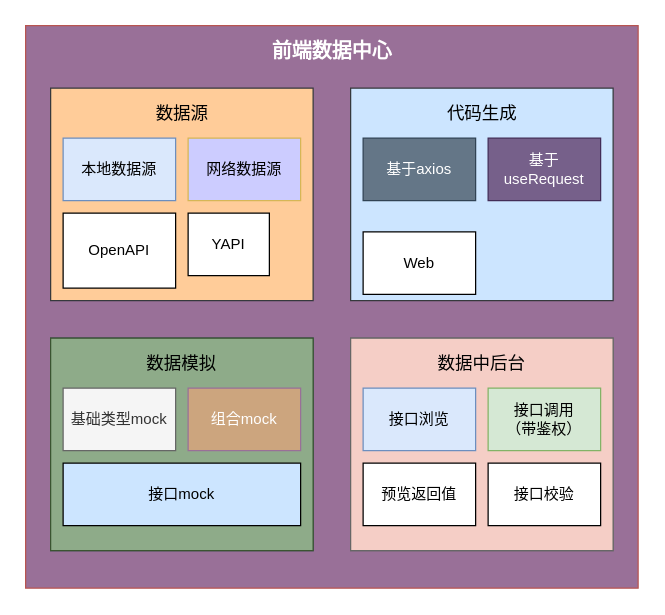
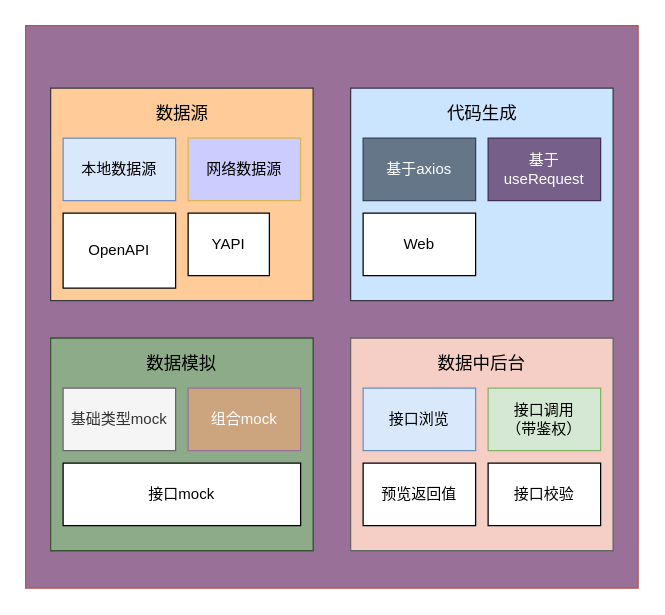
  <mxCell id="0" />
  <mxCell id="1" parent="0" />
  <mxCell id="2" value="" style="rounded=0;whiteSpace=wrap;html=1;fontSize=14;strokeColor=#b85450;fillColor=#997098;" vertex="1" parent="1"><mxGeometry x="20" y="20" width="490" height="450" as="geometry" /></mxCell>
  <mxCell id="3" value="" style="group;fontSize=17;" vertex="1" connectable="0" parent="1"><mxGeometry x="40" y="70" width="210" height="170" as="geometry" /></mxCell>
  <mxCell id="4" value="" style="rounded=0;whiteSpace=wrap;html=1;fillColor=#ffcc99;strokeColor=#36393d;" vertex="1" parent="3"><mxGeometry width="210" height="170" as="geometry" /></mxCell>
  <mxCell id="5" value="数据源" style="text;html=1;align=center;verticalAlign=middle;whiteSpace=wrap;rounded=0;fontColor=#000000;fontSize=14;" vertex="1" parent="3"><mxGeometry x="82.5" y="10" width="45" height="20" as="geometry" /></mxCell>
  <mxCell id="6" value="本地数据源" style="rounded=0;whiteSpace=wrap;html=1;fillColor=#dae8fc;strokeColor=#6c8ebf;fontColor=#000000;" vertex="1" parent="3"><mxGeometry x="10" y="40" width="90" height="50" as="geometry" /></mxCell>
  <mxCell id="7" value="网络数据源" style="rounded=0;whiteSpace=wrap;html=1;strokeColor=#d6b656;fontColor=#000000;fillColor=#CCCCFF;" vertex="1" parent="3"><mxGeometry x="110" y="40" width="90" height="50" as="geometry" /></mxCell>
  <mxCell id="8" value="OpenAPI" style="rounded=0;whiteSpace=wrap;html=1;" vertex="1" parent="3"><mxGeometry x="10" y="100" width="90" height="60" as="geometry" /></mxCell>
  <mxCell id="9" value="YAPI" style="rounded=0;whiteSpace=wrap;html=1;" vertex="1" parent="3"><mxGeometry x="110" y="100" width="65" height="50" as="geometry" /></mxCell>
  <mxCell id="10" value="" style="group;fontSize=14;" vertex="1" connectable="0" parent="1"><mxGeometry x="280" y="70" width="210" height="170" as="geometry" /></mxCell>
  <mxCell id="11" value="" style="rounded=0;whiteSpace=wrap;html=1;fillColor=#cce5ff;strokeColor=#36393d;" vertex="1" parent="10"><mxGeometry width="210" height="170" as="geometry" /></mxCell>
  <mxCell id="12" value="代码生成" style="text;html=1;align=center;verticalAlign=middle;whiteSpace=wrap;rounded=0;fontColor=#000000;fontSize=14;" vertex="1" parent="10"><mxGeometry x="68.75" y="10" width="72.5" height="20" as="geometry" /></mxCell>
  <mxCell id="13" value="基于axios" style="rounded=0;whiteSpace=wrap;html=1;fillColor=#647687;strokeColor=#314354;fontColor=#ffffff;" vertex="1" parent="10"><mxGeometry x="10" y="40" width="90" height="50" as="geometry" /></mxCell>
  <mxCell id="14" value="基于useRequest" style="rounded=0;whiteSpace=wrap;html=1;fillColor=#76608a;fontColor=#ffffff;strokeColor=#432D57;" vertex="1" parent="10"><mxGeometry x="110" y="40" width="90" height="50" as="geometry" /></mxCell>
- <mxCell id="15" value="Web" style="rounded=0;whiteSpace=wrap;html=1;" vertex="1" parent="10"><mxGeometry x="10" y="115" width="90" height="50" as="geometry" /></mxCell>
+ <mxCell id="15" value="Web" style="rounded=0;whiteSpace=wrap;html=1;" vertex="1" parent="10"><mxGeometry x="10" y="100" width="90" height="50" as="geometry" /></mxCell>
  <mxCell id="16" value="" style="group;fontSize=17;fillColor=#647687;strokeColor=#314354;fontColor=#ffffff;" vertex="1" connectable="0" parent="1"><mxGeometry x="40" y="270" width="210" height="170" as="geometry" /></mxCell>
  <mxCell id="17" value="" style="rounded=0;whiteSpace=wrap;html=1;strokeColor=#3A5431;fontColor=#ffffff;fillColor=#8EAB89;" vertex="1" parent="16"><mxGeometry width="210" height="170" as="geometry" /></mxCell>
  <mxCell id="18" value="数据模拟" style="text;html=1;align=center;verticalAlign=middle;whiteSpace=wrap;rounded=0;fontColor=#000000;fontSize=14;" vertex="1" parent="16"><mxGeometry x="66.25" y="10" width="77.5" height="20" as="geometry" /></mxCell>
  <mxCell id="19" value="基础类型mock" style="rounded=0;whiteSpace=wrap;html=1;fillColor=#f5f5f5;strokeColor=#666666;fontColor=#333333;" vertex="1" parent="16"><mxGeometry x="10" y="40" width="90" height="50" as="geometry" /></mxCell>
  <mxCell id="20" value="组合mock" style="rounded=0;whiteSpace=wrap;html=1;fillColor=#CCA57E;strokeColor=#997098;fontColor=#FFFFFF;" vertex="1" parent="16"><mxGeometry x="110" y="40" width="90" height="50" as="geometry" /></mxCell>
- <mxCell id="21" value="接口mock" style="rounded=0;whiteSpace=wrap;html=1;fillColor=#cce5ff;" vertex="1" parent="16"><mxGeometry x="10" y="100" width="190" height="50" as="geometry" /></mxCell>
+ <mxCell id="21" value="接口mock" style="rounded=0;whiteSpace=wrap;html=1;" vertex="1" parent="16"><mxGeometry x="10" y="100" width="190" height="50" as="geometry" /></mxCell>
  <mxCell id="22" value="" style="group;fontSize=17;strokeColor=#666666;fontColor=#333333;fillColor=#D6C198;" vertex="1" connectable="0" parent="1"><mxGeometry x="280" y="270" width="210" height="170" as="geometry" /></mxCell>
  <mxCell id="23" value="" style="rounded=0;whiteSpace=wrap;html=1;strokeColor=#666666;fontColor=#333333;fillColor=#F5CEC6;" vertex="1" parent="22"><mxGeometry width="210" height="170" as="geometry" /></mxCell>
  <mxCell id="24" value="数据中后台" style="text;html=1;align=center;verticalAlign=middle;whiteSpace=wrap;rounded=0;fontColor=#000000;fontSize=14;" vertex="1" parent="22"><mxGeometry x="66.25" y="10" width="77.5" height="20" as="geometry" /></mxCell>
  <mxCell id="25" value="接口浏览" style="rounded=0;whiteSpace=wrap;html=1;fillColor=#dae8fc;strokeColor=#6c8ebf;fontColor=#000000;" vertex="1" parent="22"><mxGeometry x="10" y="40" width="90" height="50" as="geometry" /></mxCell>
  <mxCell id="26" value="接口调用&lt;br&gt;（带鉴权）" style="rounded=0;whiteSpace=wrap;html=1;strokeColor=#82b366;fillColor=#d5e8d4;fontColor=#000000;" vertex="1" parent="22"><mxGeometry x="110" y="40" width="90" height="50" as="geometry" /></mxCell>
  <mxCell id="27" value="预览返回值" style="rounded=0;whiteSpace=wrap;html=1;" vertex="1" parent="22"><mxGeometry x="10" y="100" width="90" height="50" as="geometry" /></mxCell>
  <mxCell id="28" value="接口校验" style="rounded=0;whiteSpace=wrap;html=1;" vertex="1" parent="22"><mxGeometry x="110" y="100" width="90" height="50" as="geometry" /></mxCell>
- <mxCell id="29" value="前端数据中心" style="text;html=1;strokeColor=none;fillColor=none;align=center;verticalAlign=middle;whiteSpace=wrap;rounded=0;fontSize=16;fontStyle=1;fontColor=#FFFFFF;" vertex="1" parent="1"><mxGeometry x="202.5" y="30" width="125" height="20" as="geometry" /></mxCell>
